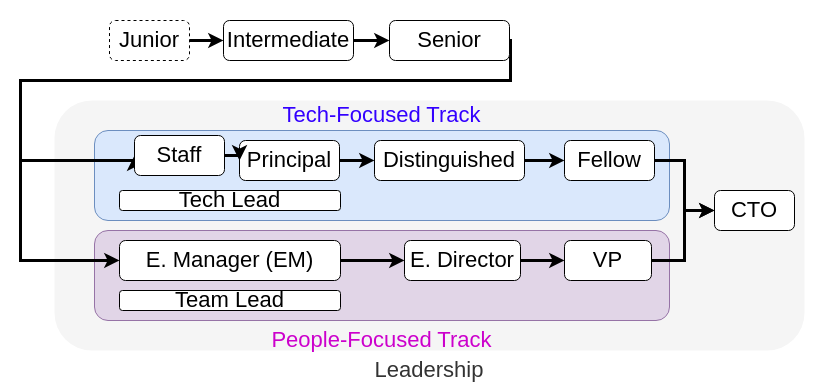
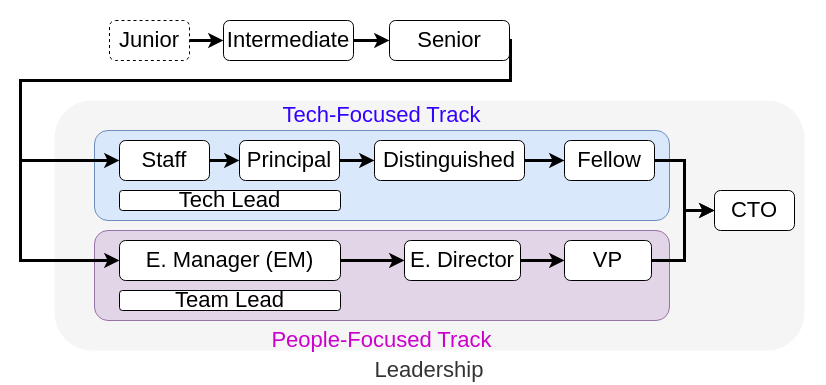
  <mxCell id="0" />
  <mxCell id="1" parent="0" />
  <mxCell id="2" value="Leadership" style="rounded=1;whiteSpace=wrap;html=1;fontSize=22;labelPosition=center;verticalLabelPosition=bottom;align=center;verticalAlign=top;fillColor=#f5f5f5;fontColor=#333333;strokeColor=none;" vertex="1" parent="1"><mxGeometry x="54" y="100" width="750" height="250" as="geometry" /></mxCell>
  <mxCell id="3" value="Tech-Focused Track" style="rounded=1;whiteSpace=wrap;html=1;fontSize=22;fillColor=#dae8fc;strokeColor=#6c8ebf;verticalAlign=bottom;labelPosition=center;verticalLabelPosition=top;align=center;fontColor=#3300FF;" vertex="1" parent="1"><mxGeometry x="94" y="130" width="575" height="90" as="geometry" /></mxCell>
  <mxCell id="4" value="&lt;font color=&quot;#cc00cc&quot;&gt;People-Focused Track&lt;/font&gt;" style="rounded=1;whiteSpace=wrap;html=1;fontSize=22;fillColor=#e1d5e7;strokeColor=#9673a6;labelPosition=center;verticalLabelPosition=bottom;align=center;verticalAlign=top;" vertex="1" parent="1"><mxGeometry x="94" y="230" width="575" height="90" as="geometry" /></mxCell>
  <mxCell id="5" style="edgeStyle=orthogonalEdgeStyle;rounded=0;orthogonalLoop=1;jettySize=auto;html=1;exitX=1;exitY=0.5;exitDx=0;exitDy=0;entryX=0;entryY=0.5;entryDx=0;entryDy=0;fontSize=22;strokeWidth=3;" edge="1" parent="1" source="6" target="8"><mxGeometry relative="1" as="geometry" /></mxCell>
  <mxCell id="6" value="&lt;font style=&quot;font-size: 22px&quot;&gt;Junior&lt;/font&gt;" style="rounded=1;whiteSpace=wrap;html=1;dashed=1;" vertex="1" parent="1"><mxGeometry x="109" y="20" width="80" height="40" as="geometry" /></mxCell>
  <mxCell id="7" style="edgeStyle=orthogonalEdgeStyle;rounded=0;orthogonalLoop=1;jettySize=auto;html=1;exitX=1;exitY=0.5;exitDx=0;exitDy=0;entryX=0;entryY=0.5;entryDx=0;entryDy=0;fontSize=22;strokeWidth=3;" edge="1" parent="1" source="8" target="11"><mxGeometry relative="1" as="geometry" /></mxCell>
  <mxCell id="8" value="&lt;font style=&quot;font-size: 22px&quot;&gt;Intermediate&lt;/font&gt;" style="rounded=1;whiteSpace=wrap;html=1;" vertex="1" parent="1"><mxGeometry x="223" y="20" width="130" height="40" as="geometry" /></mxCell>
  <mxCell id="9" style="edgeStyle=orthogonalEdgeStyle;rounded=0;orthogonalLoop=1;jettySize=auto;html=1;exitX=1;exitY=0.5;exitDx=0;exitDy=0;entryX=0;entryY=0.5;entryDx=0;entryDy=0;fontSize=22;strokeWidth=3;" edge="1" parent="1" source="11" target="21"><mxGeometry relative="1" as="geometry"><Array as="points"><mxPoint x="510" y="40" /><mxPoint x="510" y="80" /><mxPoint x="20" y="80" /><mxPoint x="20" y="160" /></Array></mxGeometry></mxCell>
  <mxCell id="10" style="edgeStyle=orthogonalEdgeStyle;rounded=0;orthogonalLoop=1;jettySize=auto;html=1;exitX=1;exitY=0.5;exitDx=0;exitDy=0;entryX=0;entryY=0.5;entryDx=0;entryDy=0;fontSize=22;strokeWidth=3;" edge="1" parent="1" source="11" target="19"><mxGeometry relative="1" as="geometry"><Array as="points"><mxPoint x="510" y="40" /><mxPoint x="510" y="80" /><mxPoint x="20" y="80" /><mxPoint x="20" y="260" /></Array></mxGeometry></mxCell>
  <mxCell id="11" value="&lt;font style=&quot;font-size: 22px&quot;&gt;Senior&lt;/font&gt;" style="rounded=1;whiteSpace=wrap;html=1;" vertex="1" parent="1"><mxGeometry x="389" y="20" width="120" height="40" as="geometry" /></mxCell>
  <mxCell id="12" style="edgeStyle=orthogonalEdgeStyle;rounded=0;orthogonalLoop=1;jettySize=auto;html=1;exitX=1;exitY=0.5;exitDx=0;exitDy=0;entryX=0;entryY=0.5;entryDx=0;entryDy=0;fontSize=22;strokeWidth=3;" edge="1" parent="1" source="13" target="26"><mxGeometry relative="1" as="geometry" /></mxCell>
  <mxCell id="13" value="&lt;font style=&quot;font-size: 22px&quot;&gt;Principal&lt;/font&gt;" style="rounded=1;whiteSpace=wrap;html=1;" vertex="1" parent="1"><mxGeometry x="239" y="140" width="100" height="40" as="geometry" /></mxCell>
  <mxCell id="14" style="edgeStyle=orthogonalEdgeStyle;rounded=0;orthogonalLoop=1;jettySize=auto;html=1;exitX=1;exitY=0.5;exitDx=0;exitDy=0;entryX=0;entryY=0.5;entryDx=0;entryDy=0;fontSize=22;strokeWidth=3;" edge="1" parent="1" source="15" target="24"><mxGeometry relative="1" as="geometry"><Array as="points"><mxPoint x="684" y="160" /><mxPoint x="684" y="210" /></Array></mxGeometry></mxCell>
  <mxCell id="15" value="&lt;font style=&quot;font-size: 22px&quot;&gt;Fellow&lt;/font&gt;" style="rounded=1;whiteSpace=wrap;html=1;" vertex="1" parent="1"><mxGeometry x="564" y="140" width="90" height="40" as="geometry" /></mxCell>
  <mxCell id="16" style="edgeStyle=orthogonalEdgeStyle;rounded=0;orthogonalLoop=1;jettySize=auto;html=1;exitX=1;exitY=0.5;exitDx=0;exitDy=0;entryX=0;entryY=0.5;entryDx=0;entryDy=0;fontSize=22;strokeWidth=3;" edge="1" parent="1" source="17" target="24"><mxGeometry relative="1" as="geometry"><Array as="points"><mxPoint x="684" y="260" /><mxPoint x="684" y="210" /></Array></mxGeometry></mxCell>
  <mxCell id="17" value="&lt;font style=&quot;font-size: 22px&quot;&gt;VP&lt;/font&gt;" style="rounded=1;whiteSpace=wrap;html=1;" vertex="1" parent="1"><mxGeometry x="564" y="240" width="87" height="40" as="geometry" /></mxCell>
  <mxCell id="18" style="edgeStyle=orthogonalEdgeStyle;rounded=0;orthogonalLoop=1;jettySize=auto;html=1;exitX=1;exitY=0.5;exitDx=0;exitDy=0;entryX=0;entryY=0.5;entryDx=0;entryDy=0;fontSize=22;strokeWidth=3;" edge="1" parent="1" source="19" target="23"><mxGeometry relative="1" as="geometry" /></mxCell>
  <mxCell id="19" value="&lt;font style=&quot;font-size: 22px&quot;&gt;E. Manager (EM)&lt;/font&gt;" style="rounded=1;whiteSpace=wrap;html=1;" vertex="1" parent="1"><mxGeometry x="119" y="240" width="221" height="40" as="geometry" /></mxCell>
  <mxCell id="20" style="edgeStyle=orthogonalEdgeStyle;rounded=0;orthogonalLoop=1;jettySize=auto;html=1;exitX=1;exitY=0.5;exitDx=0;exitDy=0;entryX=0;entryY=0.5;entryDx=0;entryDy=0;fontSize=22;strokeWidth=3;" edge="1" parent="1" source="21" target="13"><mxGeometry relative="1" as="geometry" /></mxCell>
- <mxCell id="21" value="&lt;font style=&quot;font-size: 22px&quot;&gt;Staff&lt;/font&gt;" style="rounded=1;whiteSpace=wrap;html=1;" vertex="1" parent="1"><mxGeometry x="134" y="135" width="90" height="40" as="geometry" /></mxCell>
+ <mxCell id="21" value="&lt;font style=&quot;font-size: 22px&quot;&gt;Staff&lt;/font&gt;" style="rounded=1;whiteSpace=wrap;html=1;" vertex="1" parent="1"><mxGeometry x="119" y="140" width="90" height="40" as="geometry" /></mxCell>
  <mxCell id="22" style="edgeStyle=orthogonalEdgeStyle;rounded=0;orthogonalLoop=1;jettySize=auto;html=1;exitX=1;exitY=0.5;exitDx=0;exitDy=0;entryX=0;entryY=0.5;entryDx=0;entryDy=0;fontSize=22;strokeWidth=3;" edge="1" parent="1" source="23" target="17"><mxGeometry relative="1" as="geometry" /></mxCell>
  <mxCell id="23" value="&lt;font style=&quot;font-size: 22px&quot;&gt;E. Director&lt;/font&gt;" style="rounded=1;whiteSpace=wrap;html=1;" vertex="1" parent="1"><mxGeometry x="404" y="240" width="116" height="40" as="geometry" /></mxCell>
  <mxCell id="24" value="&lt;font style=&quot;font-size: 22px&quot;&gt;CTO&lt;/font&gt;" style="rounded=1;whiteSpace=wrap;html=1;" vertex="1" parent="1"><mxGeometry x="714" y="190" width="80" height="40" as="geometry" /></mxCell>
  <mxCell id="25" style="edgeStyle=orthogonalEdgeStyle;rounded=0;orthogonalLoop=1;jettySize=auto;html=1;exitX=1;exitY=0.5;exitDx=0;exitDy=0;entryX=0;entryY=0.5;entryDx=0;entryDy=0;fontSize=22;strokeWidth=3;" edge="1" parent="1" source="26" target="15"><mxGeometry relative="1" as="geometry" /></mxCell>
  <mxCell id="26" value="&lt;font style=&quot;font-size: 22px&quot;&gt;Distinguished&lt;/font&gt;" style="rounded=1;whiteSpace=wrap;html=1;" vertex="1" parent="1"><mxGeometry x="374" y="140" width="150" height="40" as="geometry" /></mxCell>
  <mxCell id="27" value="&lt;font style=&quot;font-size: 22px&quot;&gt;Tech Lead&lt;/font&gt;" style="rounded=1;whiteSpace=wrap;html=1;" vertex="1" parent="1"><mxGeometry x="119" y="190" width="221" height="20" as="geometry" /></mxCell>
  <mxCell id="28" value="&lt;font style=&quot;font-size: 22px&quot;&gt;Team Lead&lt;/font&gt;" style="rounded=1;whiteSpace=wrap;html=1;" vertex="1" parent="1"><mxGeometry x="119" y="290" width="221" height="20" as="geometry" /></mxCell>
